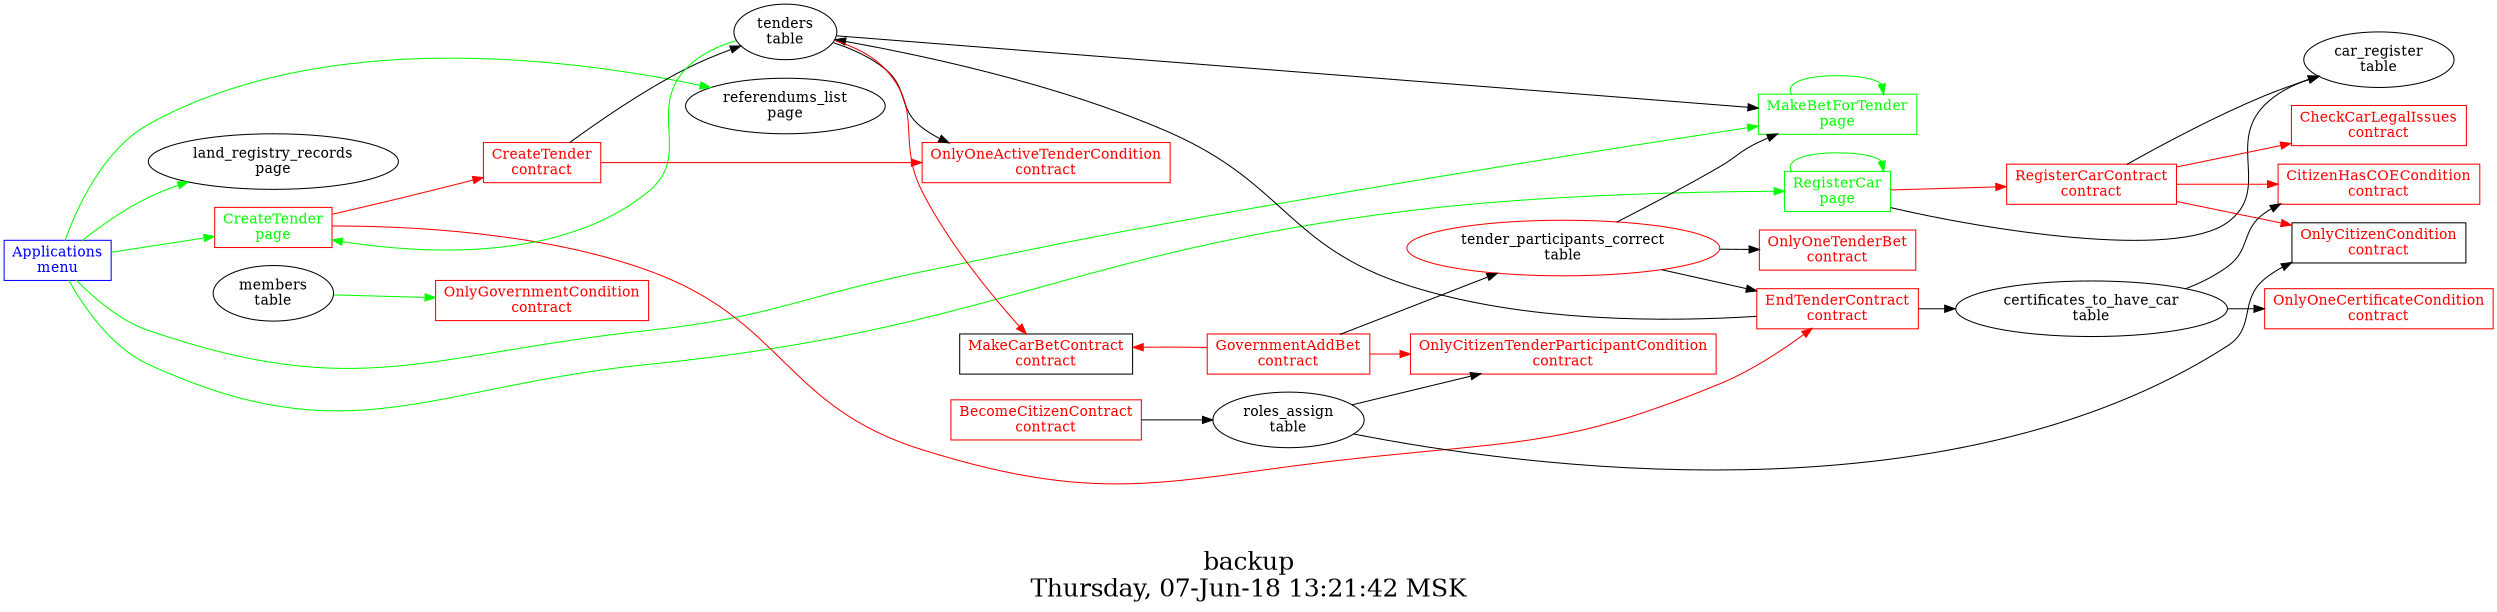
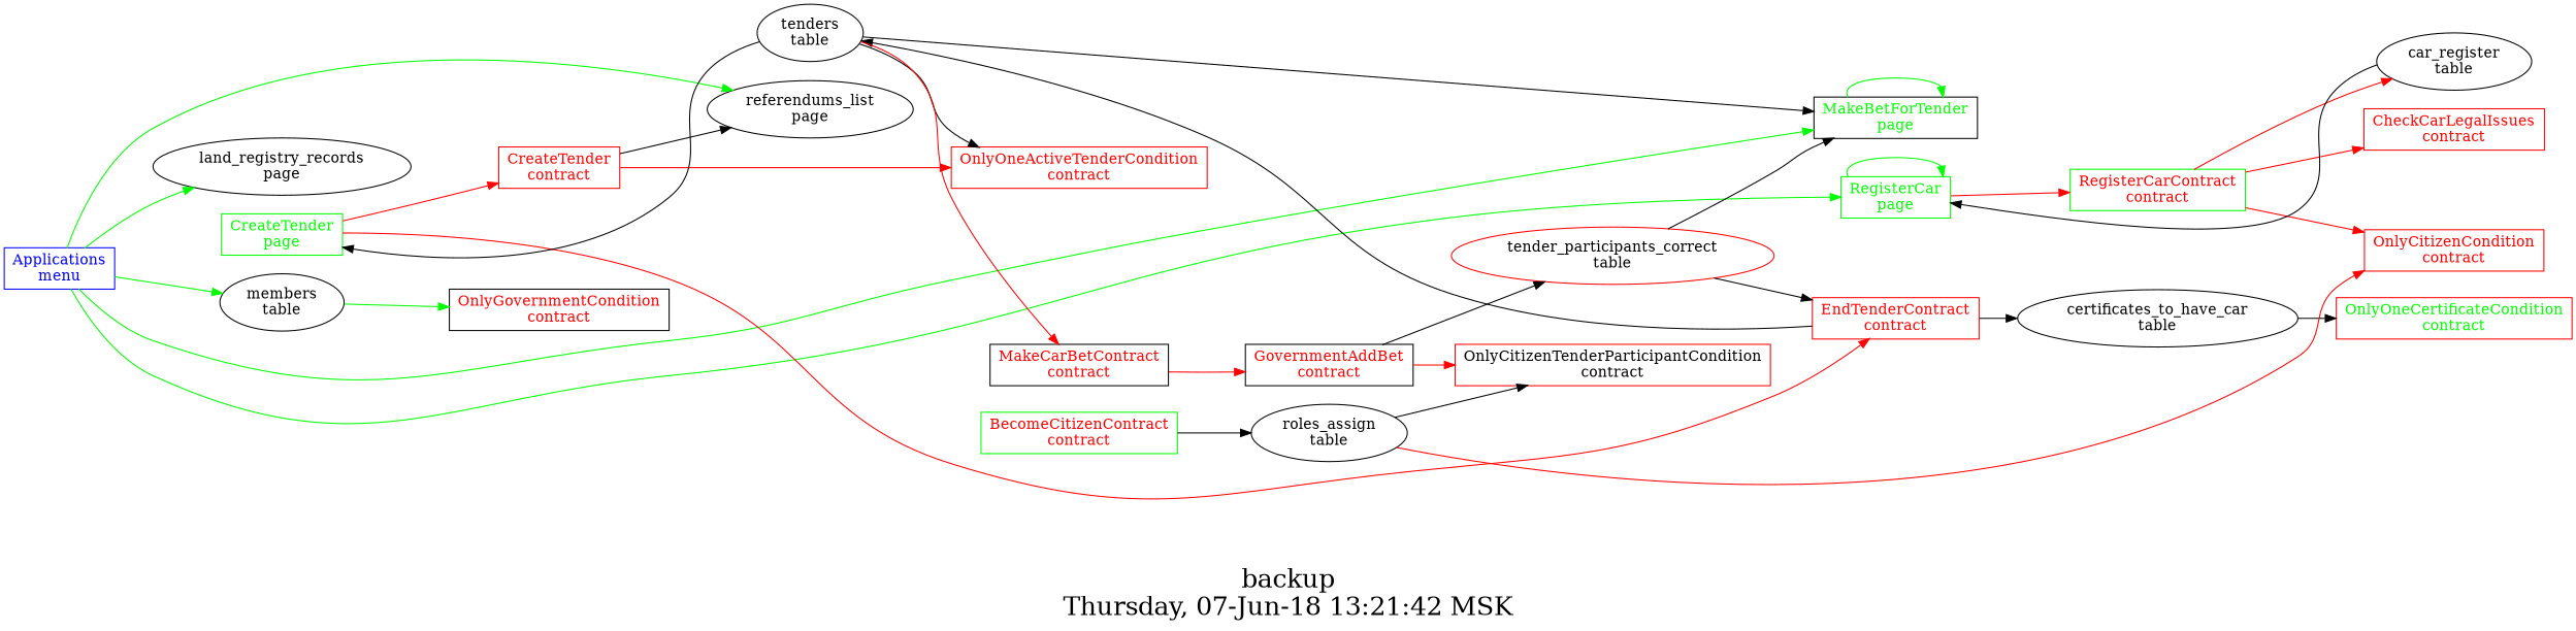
  digraph {
    fontsize=24
    label="backup\nThursday, 07-Jun-18 13:21:42 MSK"
    nojustify=true
    ordering=out
    rankdir=LR
    node [color=red fontcolor=red group=contracts shape=record]
    "Applications\nmenu" [color=blue fontcolor=blue group=menus]
    "referendums_list\npage" [color="" fontcolor="" group="" shape=""]
    "land_registry_records\npage" [color="" fontcolor="" group="" shape=""]
-   "CreateTender\npage" [fontcolor=green group=pages]
-   "MakeBetForTender\npage" [color=green fontcolor=green group=pages]
+   "CreateTender\npage" [color=green fontcolor=green group=pages]
+   "MakeBetForTender\npage" [color=black fontcolor=green group=pages]
    "RegisterCar\npage" [color=green fontcolor=green group=pages]
    "CreateTender\ncontract"
    "EndTenderContract\ncontract"
-   "RegisterCarContract\ncontract"
+   "RegisterCarContract\ncontract" [color=green]
    "tenders\ntable" [group=tables color="" fontcolor="" shape=""]
    "OnlyOneActiveTenderCondition\ncontract"
    "certificates_to_have_car\ntable" [group=tables color="" fontcolor="" shape=""]
    "MakeCarBetContract\ncontract" [color=black]
-   "GovernmentAddBet\ncontract"
+   "GovernmentAddBet\ncontract" [color=black]
    "car_register\ntable" [group=tables color="" fontcolor="" shape=""]
    "CheckCarLegalIssues\ncontract"
-   "CitizenHasCOECondition\ncontract"
-   "OnlyCitizenCondition\ncontract" [color=black]
-   "OnlyOneCertificateCondition\ncontract"
+   "OnlyCitizenCondition\ncontract"
+   "OnlyOneCertificateCondition\ncontract" [fontcolor=green]
    "tender_participants_correct\ntable" [group=tables fontcolor="" shape=""]
-   "OnlyCitizenTenderParticipantCondition\ncontract"
-   "OnlyOneTenderBet\ncontract"
+   "OnlyCitizenTenderParticipantCondition\ncontract" [fontcolor=black]
    "roles_assign\ntable" [color="" fontcolor="" group="" shape=""]
-   "BecomeCitizenContract\ncontract"
+   "BecomeCitizenContract\ncontract" [color=green]
    "members\ntable" [color="" fontcolor="" group="" shape=""]
-   "OnlyGovernmentCondition\ncontract"
+   "OnlyGovernmentCondition\ncontract" [color=black]
    "Applications\nmenu" -> "referendums_list\npage" [color=green]
    "Applications\nmenu" -> "land_registry_records\npage" [color=green]
-   "Applications\nmenu" -> "CreateTender\npage" [color=green]
+   "Applications\nmenu" -> "members\ntable" [color=green]
    "Applications\nmenu" -> "MakeBetForTender\npage" [color=green]
    "Applications\nmenu" -> "RegisterCar\npage" [color=green]
    "CreateTender\npage" -> "CreateTender\ncontract" [color=red]
    "CreateTender\npage" -> "EndTenderContract\ncontract" [color=red]
    "MakeBetForTender\npage" -> "MakeBetForTender\npage" [color=green]
    "RegisterCar\npage" -> "RegisterCar\npage" [color=green]
    "RegisterCar\npage" -> "RegisterCarContract\ncontract" [color=red]
-   "CreateTender\ncontract" -> "tenders\ntable"
+   "CreateTender\ncontract" -> "referendums_list\npage"
    "CreateTender\ncontract" -> "OnlyOneActiveTenderCondition\ncontract" [color=red]
    "EndTenderContract\ncontract" -> "tenders\ntable"
    "EndTenderContract\ncontract" -> "certificates_to_have_car\ntable"
-   "RegisterCarContract\ncontract" -> "car_register\ntable"
+   "RegisterCarContract\ncontract" -> "car_register\ntable" [color=red]
    "RegisterCarContract\ncontract" -> "CheckCarLegalIssues\ncontract" [color=red]
-   "RegisterCarContract\ncontract" -> "CitizenHasCOECondition\ncontract" [color=red]
    "RegisterCarContract\ncontract" -> "OnlyCitizenCondition\ncontract" [color=red]
-   "tenders\ntable" -> "CreateTender\npage" [color=green]
+   "tenders\ntable" -> "CreateTender\npage"
    "tenders\ntable" -> "MakeBetForTender\npage"
    "tenders\ntable" -> "OnlyOneActiveTenderCondition\ncontract"
    "tenders\ntable" -> "MakeCarBetContract\ncontract" [color=red]
-   "certificates_to_have_car\ntable" -> "CitizenHasCOECondition\ncontract"
    "certificates_to_have_car\ntable" -> "OnlyOneCertificateCondition\ncontract"
-   "GovernmentAddBet\ncontract" -> "MakeCarBetContract\ncontract" [color=red]
+   "MakeCarBetContract\ncontract" -> "GovernmentAddBet\ncontract" [color=red]
    "GovernmentAddBet\ncontract" -> "tender_participants_correct\ntable"
    "GovernmentAddBet\ncontract" -> "OnlyCitizenTenderParticipantCondition\ncontract" [color=red]
-   "RegisterCar\npage" -> "car_register\ntable"
+   "car_register\ntable" -> "RegisterCar\npage"
    "tender_participants_correct\ntable" -> "MakeBetForTender\npage"
    "tender_participants_correct\ntable" -> "EndTenderContract\ncontract"
-   "tender_participants_correct\ntable" -> "OnlyOneTenderBet\ncontract"
-   "roles_assign\ntable" -> "OnlyCitizenCondition\ncontract"
+   "roles_assign\ntable" -> "OnlyCitizenCondition\ncontract" [color=red]
    "roles_assign\ntable" -> "OnlyCitizenTenderParticipantCondition\ncontract"
    "BecomeCitizenContract\ncontract" -> "roles_assign\ntable"
    "members\ntable" -> "OnlyGovernmentCondition\ncontract" [color=green]
  }
